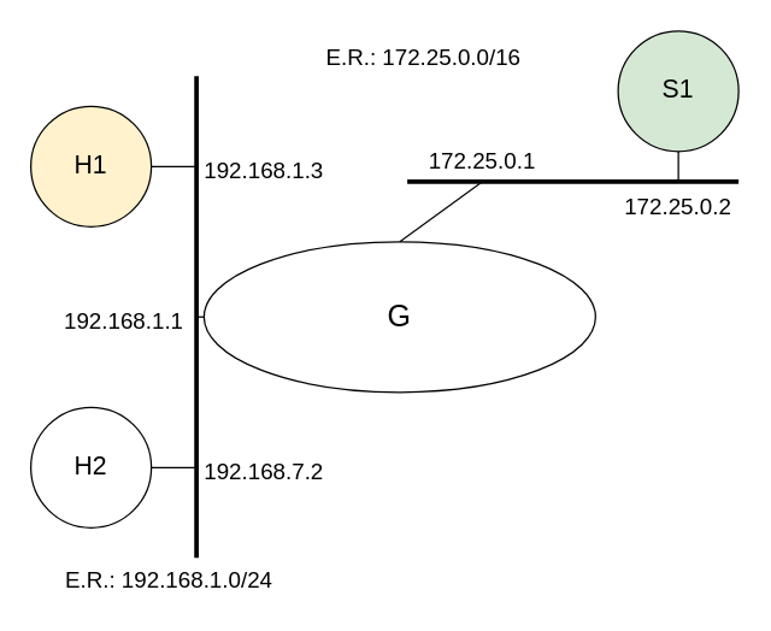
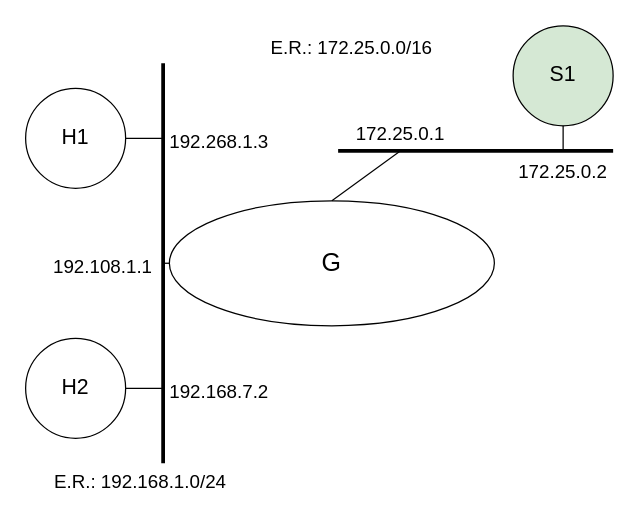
  <mxCell id="0" />
  <mxCell id="1" parent="0" />
  <mxCell id="2" value="" style="endArrow=none;html=1;rounded=0;strokeWidth=3;" edge="1" parent="1"><mxGeometry width="50" height="50" relative="1" as="geometry"><mxPoint x="130" y="370" as="sourcePoint" /><mxPoint x="130" y="50" as="targetPoint" /></mxGeometry></mxCell>
- <mxCell id="3" value="&lt;font style=&quot;font-size: 17px;&quot;&gt;H1&lt;/font&gt;" style="ellipse;whiteSpace=wrap;html=1;aspect=fixed;fillColor=#fff2cc;" vertex="1" parent="1"><mxGeometry x="20" y="70" width="80" height="80" as="geometry" /></mxCell>
+ <mxCell id="3" value="&lt;font style=&quot;font-size: 17px;&quot;&gt;H1&lt;/font&gt;" style="ellipse;whiteSpace=wrap;html=1;aspect=fixed;" vertex="1" parent="1"><mxGeometry x="20" y="70" width="80" height="80" as="geometry" /></mxCell>
  <mxCell id="4" value="" style="endArrow=none;html=1;rounded=0;strokeWidth=1;" edge="1" parent="1"><mxGeometry width="50" height="50" relative="1" as="geometry"><mxPoint x="100" y="110" as="sourcePoint" /><mxPoint x="130" y="110" as="targetPoint" /></mxGeometry></mxCell>
  <mxCell id="5" value="&lt;font style=&quot;font-size: 17px;&quot;&gt;H2&lt;/font&gt;" style="ellipse;whiteSpace=wrap;html=1;aspect=fixed;" vertex="1" parent="1"><mxGeometry x="20" y="270" width="80" height="80" as="geometry" /></mxCell>
  <mxCell id="6" value="" style="endArrow=none;html=1;rounded=0;strokeWidth=1;" edge="1" parent="1"><mxGeometry width="50" height="50" relative="1" as="geometry"><mxPoint x="100" y="310" as="sourcePoint" /><mxPoint x="130" y="310" as="targetPoint" /></mxGeometry></mxCell>
  <mxCell id="7" value="&lt;font style=&quot;font-size: 20px;&quot;&gt;G&lt;/font&gt;" style="ellipse;whiteSpace=wrap;html=1;fontSize=17;" vertex="1" parent="1"><mxGeometry x="135" y="160" width="260" height="100" as="geometry" /></mxCell>
  <mxCell id="8" value="" style="endArrow=none;html=1;rounded=0;fontSize=17;strokeWidth=1;entryX=0;entryY=0.5;entryDx=0;entryDy=0;" edge="1" parent="1" target="7"><mxGeometry width="50" height="50" relative="1" as="geometry"><mxPoint x="130" y="210" as="sourcePoint" /><mxPoint x="370" y="310" as="targetPoint" /></mxGeometry></mxCell>
  <mxCell id="9" value="" style="endArrow=none;html=1;rounded=0;fontSize=20;strokeWidth=1;entryX=0.5;entryY=0;entryDx=0;entryDy=0;" edge="1" parent="1" target="7"><mxGeometry width="50" height="50" relative="1" as="geometry"><mxPoint x="320" y="120" as="sourcePoint" /><mxPoint x="310.02" y="119" as="targetPoint" /></mxGeometry></mxCell>
  <mxCell id="10" value="" style="endArrow=none;html=1;rounded=0;strokeWidth=3;" edge="1" parent="1"><mxGeometry width="50" height="50" relative="1" as="geometry"><mxPoint x="270" y="120" as="sourcePoint" /><mxPoint x="490" y="120" as="targetPoint" /></mxGeometry></mxCell>
  <mxCell id="11" value="&lt;font style=&quot;font-size: 17px;&quot;&gt;S1&lt;/font&gt;" style="ellipse;whiteSpace=wrap;html=1;aspect=fixed;fillColor=#d5e8d4;" vertex="1" parent="1"><mxGeometry x="410" y="20" width="80" height="80" as="geometry" /></mxCell>
  <mxCell id="12" value="" style="endArrow=none;html=1;rounded=0;strokeWidth=1;" edge="1" parent="1"><mxGeometry width="50" height="50" relative="1" as="geometry"><mxPoint x="450" y="100" as="sourcePoint" /><mxPoint x="450" y="120" as="targetPoint" /></mxGeometry></mxCell>
  <mxCell id="13" value="&lt;font style=&quot;font-size: 15px;&quot;&gt;172.25.0.1&lt;br&gt;&lt;/font&gt;" style="text;html=1;strokeColor=none;fillColor=none;align=center;verticalAlign=middle;whiteSpace=wrap;rounded=0;fontSize=20;" vertex="1" parent="1"><mxGeometry x="290" y="89" width="60" height="30" as="geometry" /></mxCell>
  <mxCell id="14" value="&lt;font style=&quot;font-size: 15px;&quot;&gt;172.25.0.2&lt;br&gt;&lt;/font&gt;" style="text;html=1;strokeColor=none;fillColor=none;align=center;verticalAlign=middle;whiteSpace=wrap;rounded=0;fontSize=20;" vertex="1" parent="1"><mxGeometry x="420" y="119" width="60" height="30" as="geometry" /></mxCell>
- <mxCell id="15" value="&lt;font style=&quot;font-size: 15px;&quot;&gt;192.168.1.3&lt;br&gt;&lt;/font&gt;" style="text;html=1;strokeColor=none;fillColor=none;align=center;verticalAlign=middle;whiteSpace=wrap;rounded=0;fontSize=20;" vertex="1" parent="1"><mxGeometry x="135" y="95" width="80" height="30" as="geometry" /></mxCell>
+ <mxCell id="15" value="&lt;font style=&quot;font-size: 15px;&quot;&gt;192.268.1.3&lt;br&gt;&lt;/font&gt;" style="text;html=1;strokeColor=none;fillColor=none;align=center;verticalAlign=middle;whiteSpace=wrap;rounded=0;fontSize=20;" vertex="1" parent="1"><mxGeometry x="135" y="95" width="80" height="30" as="geometry" /></mxCell>
  <mxCell id="16" value="&lt;font style=&quot;font-size: 15px;&quot;&gt;192.168.7.2&lt;br&gt;&lt;/font&gt;" style="text;html=1;strokeColor=none;fillColor=none;align=center;verticalAlign=middle;whiteSpace=wrap;rounded=0;fontSize=20;" vertex="1" parent="1"><mxGeometry x="135" y="295" width="80" height="30" as="geometry" /></mxCell>
- <mxCell id="17" value="&lt;font style=&quot;font-size: 15px;&quot;&gt;192.168.1.1&lt;br&gt;&lt;/font&gt;" style="text;html=1;strokeColor=none;fillColor=none;align=center;verticalAlign=middle;whiteSpace=wrap;rounded=0;fontSize=20;" vertex="1" parent="1"><mxGeometry x="42" y="195" width="80" height="30" as="geometry" /></mxCell>
+ <mxCell id="17" value="&lt;font style=&quot;font-size: 15px;&quot;&gt;192.108.1.1&lt;br&gt;&lt;/font&gt;" style="text;html=1;strokeColor=none;fillColor=none;align=center;verticalAlign=middle;whiteSpace=wrap;rounded=0;fontSize=20;" vertex="1" parent="1"><mxGeometry x="42" y="195" width="80" height="30" as="geometry" /></mxCell>
  <mxCell id="18" value="&lt;font style=&quot;font-size: 15px;&quot;&gt;E.R.: 172.25.0.0/16&lt;br&gt;&lt;/font&gt;" style="text;html=1;strokeColor=none;fillColor=none;align=center;verticalAlign=middle;whiteSpace=wrap;rounded=0;fontSize=20;" vertex="1" parent="1"><mxGeometry x="211" y="20" width="140" height="30" as="geometry" /></mxCell>
  <mxCell id="19" value="&lt;font style=&quot;font-size: 15px;&quot;&gt;E.R.: 192.168.1.0/24&lt;br&gt;&lt;/font&gt;" style="text;html=1;strokeColor=none;fillColor=none;align=center;verticalAlign=middle;whiteSpace=wrap;rounded=0;fontSize=20;" vertex="1" parent="1"><mxGeometry x="42" y="367" width="140" height="30" as="geometry" /></mxCell>
